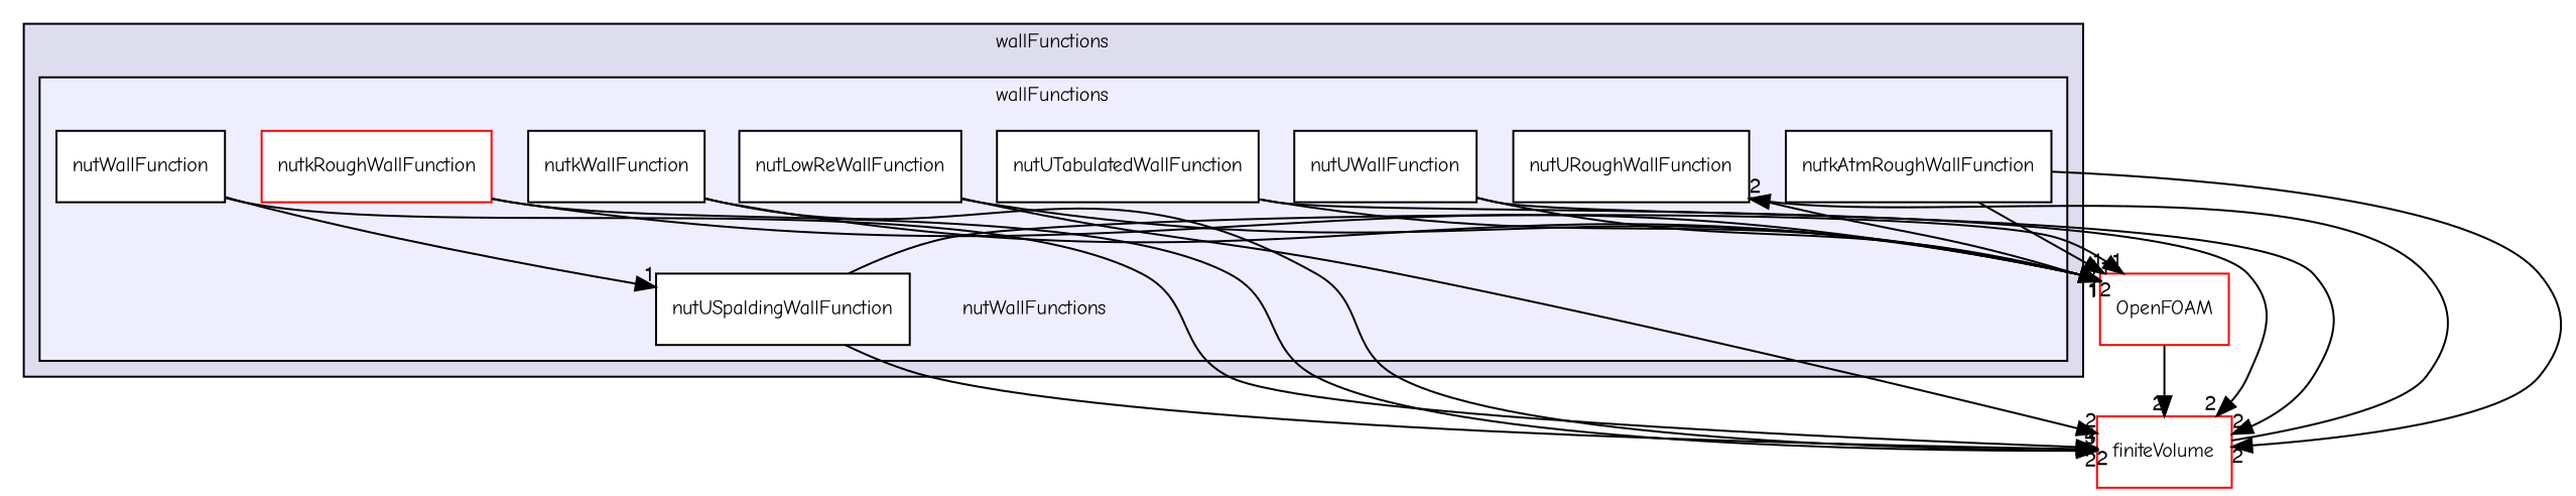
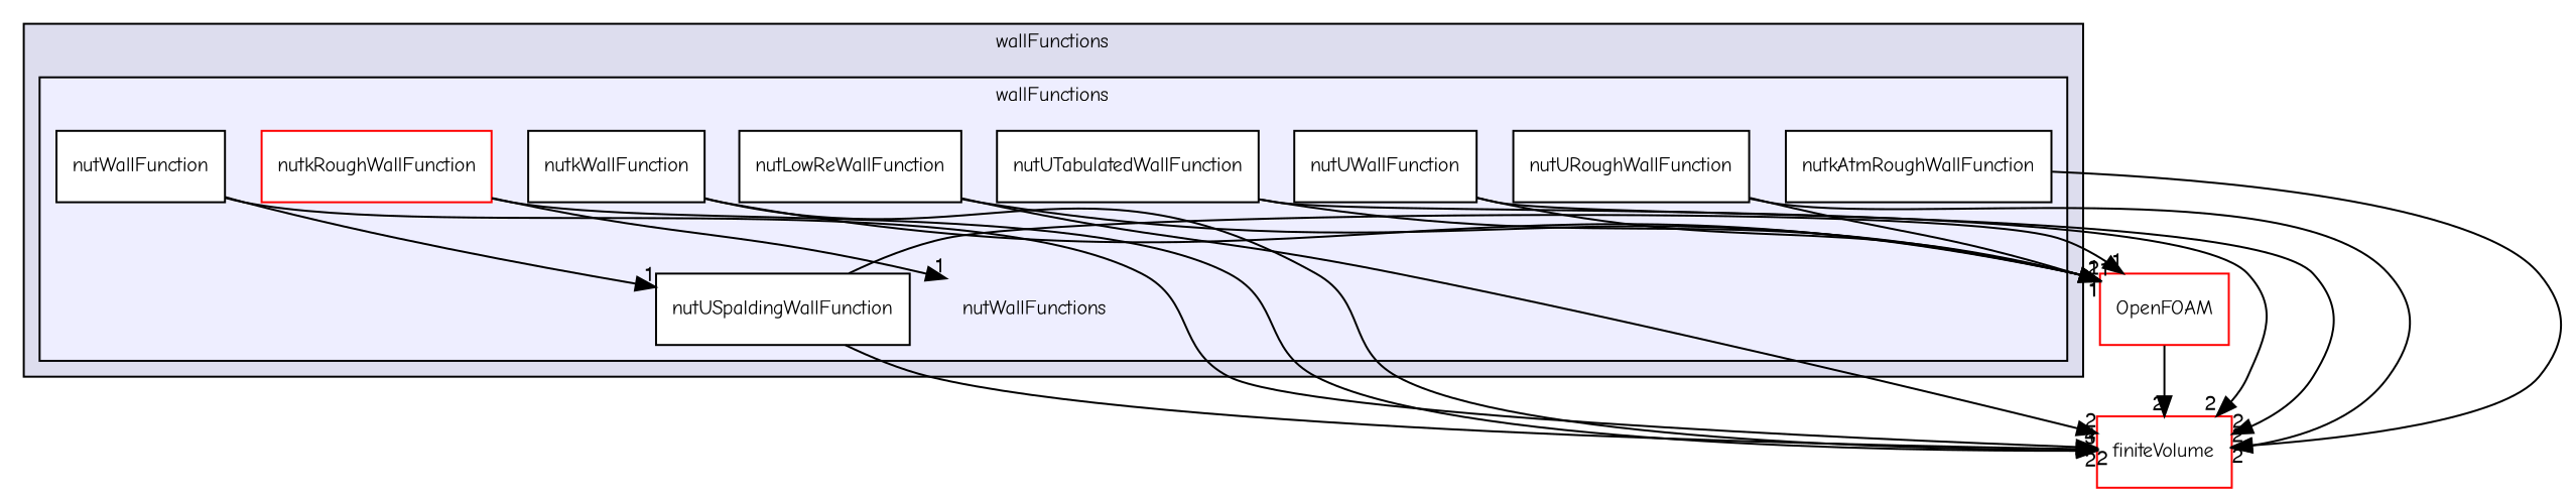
  digraph {
    compound=true
    fontname="Comic Neue"
    node [fontname="Comic Neue" fontsize=10 shape=box color=black fillcolor=white style=filled]
    edge [fontname="Comic Neue" headlabel=2 labeldistance=1.5 labelfontname=FreeSans labelfontsize=10]
    n1 [label=nutWallFunctions shape=plaintext color="" fillcolor="" style=""]
    n2 [label=nutkAtmRoughWallFunction]
    n3 [color=red label=nutkRoughWallFunction]
    n4 [label=nutkWallFunction]
    n5 [label=nutLowReWallFunction]
    n6 [label=nutURoughWallFunction]
    n7 [label=nutUSpaldingWallFunction]
    n8 [label=nutUTabulatedWallFunction]
    n9 [label=nutUWallFunction]
    n10 [label=nutWallFunction]
    n11 [color=red label=finiteVolume fillcolor="" style=""]
    n12 [color=red label=OpenFOAM fillcolor="" style=""]
    subgraph cluster_1 {
      bgcolor="#ddddee"
      fontsize=10
      label=wallFunctions
      pencolor=black
      subgraph cluster_2 {
        bgcolor="#eeeeff"
        fontsize=10
        label=wallFunctions
        pencolor=black
        n1
        n2
        n3
        n4
        n5
        n6
        n7
        n8
        n9
        n10
      }
    }
    n2 -> n11
-   n2 -> n12 [headlabel=1]
    n3 -> n11
-   n3 -> n12 [headlabel=1]
+   n3 -> n1 [headlabel=1]
    n4 -> n11 [headlabel=3]
    n4 -> n12 [headlabel=1]
    n5 -> n11
    n5 -> n12 [headlabel=1]
-   n11 -> n6
+   n6 -> n11
    n6 -> n12 [headlabel=1]
    n7 -> n11
    n7 -> n12 [headlabel=1]
    n8 -> n11
    n8 -> n12
    n9 -> n11
    n9 -> n12 [headlabel=1]
    n10 -> n7 [headlabel=1]
    n10 -> n11 [headlabel=4]
    n12 -> n11
  }
